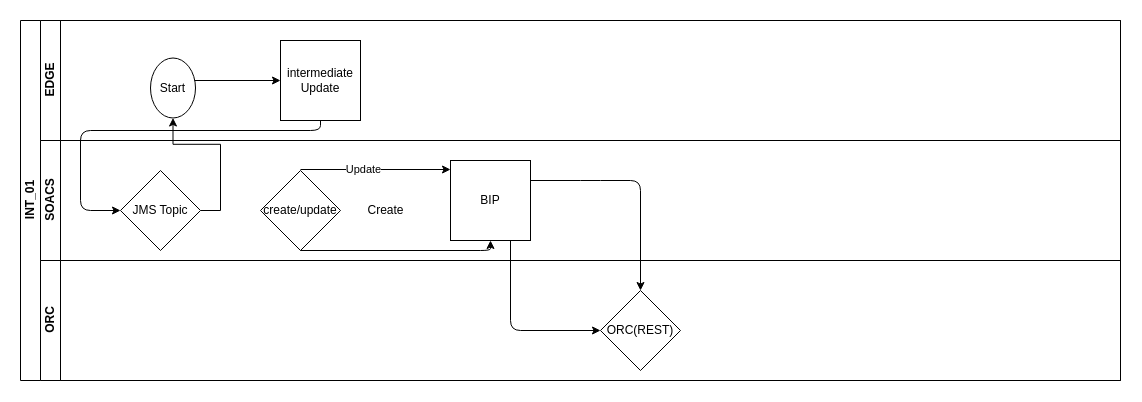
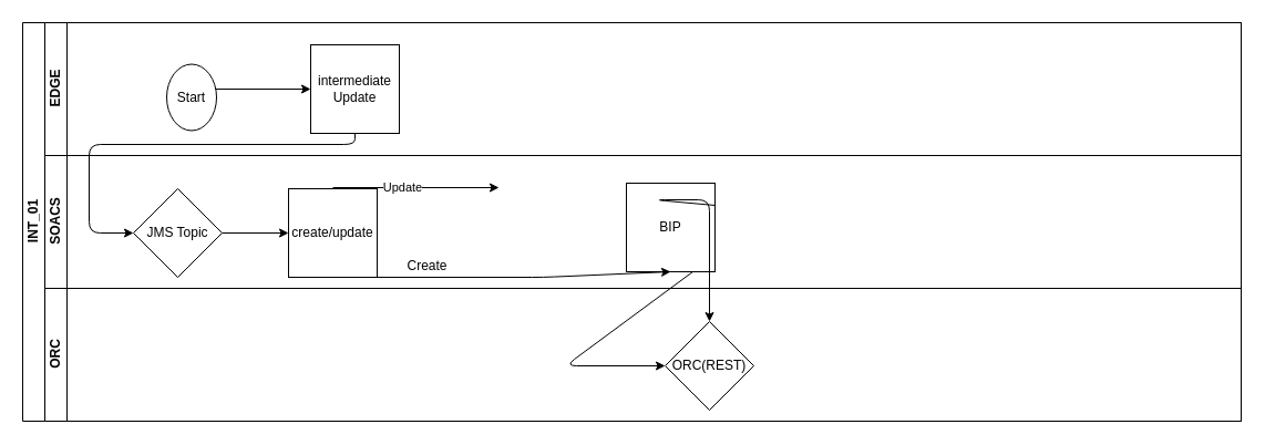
  <mxCell id="0" />
  <mxCell id="1" parent="0" />
  <mxCell id="2" value="INT_01" style="swimlane;html=1;childLayout=stackLayout;resizeParent=1;resizeParentMax=0;horizontal=0;startSize=20;horizontalStack=0;" vertex="1" parent="1"><mxGeometry x="20" y="20" width="1100" height="360" as="geometry" /></mxCell>
  <mxCell id="3" value="EDGE" style="swimlane;html=1;startSize=20;horizontal=0;" vertex="1" parent="2"><mxGeometry x="20" width="1080" height="120" as="geometry" /></mxCell>
  <mxCell id="4" value="" style="endArrow=classic;html=1;entryX=0;entryY=0.5;entryDx=0;entryDy=0;" edge="1" parent="3" target="6"><mxGeometry width="50" height="50" relative="1" as="geometry"><mxPoint x="150" y="60" as="sourcePoint" /><mxPoint x="200" y="10" as="targetPoint" /></mxGeometry></mxCell>
  <mxCell id="5" value="Start" style="ellipse;whiteSpace=wrap;html=1;aspect=fixed;" vertex="1" parent="3"><mxGeometry x="110" y="37.5" width="45" height="60" as="geometry" /></mxCell>
  <mxCell id="6" value="intermediate Update" style="whiteSpace=wrap;html=1;aspect=fixed;" vertex="1" parent="3"><mxGeometry x="240" y="20" width="80" height="80" as="geometry" /></mxCell>
  <mxCell id="7" value="" style="endArrow=classic;html=1;entryX=0;entryY=0.5;entryDx=0;entryDy=0;" edge="1" parent="3" target="13"><mxGeometry width="50" height="50" relative="1" as="geometry"><mxPoint x="280" y="100" as="sourcePoint" /><mxPoint x="330" y="50" as="targetPoint" /><Array as="points"><mxPoint x="280" y="110" /><mxPoint x="40" y="110" /><mxPoint x="40" y="190" /></Array></mxGeometry></mxCell>
  <mxCell id="8" value="SOACS" style="swimlane;html=1;startSize=20;horizontal=0;" vertex="1" parent="2"><mxGeometry x="20" y="120" width="1080" height="120" as="geometry" /></mxCell>
  <mxCell id="9" value="" style="endArrow=classic;html=1;" edge="1" parent="8"><mxGeometry width="50" height="50" relative="1" as="geometry"><mxPoint x="260" y="29" as="sourcePoint" /><mxPoint x="410" y="29" as="targetPoint" /></mxGeometry></mxCell>
  <mxCell id="10" value="Update&lt;br&gt;" style="edgeLabel;html=1;align=center;verticalAlign=middle;resizable=0;points=[];" vertex="1" connectable="0" parent="9"><mxGeometry x="-0.171" y="1" relative="1" as="geometry"><mxPoint as="offset" /></mxGeometry></mxCell>
- <mxCell id="11" style="edgeStyle=orthogonalEdgeStyle;rounded=0;orthogonalLoop=1;jettySize=auto;html=1;exitX=1;exitY=0.5;exitDx=0;exitDy=0;" edge="1" parent="8" source="13" target="5"><mxGeometry relative="1" as="geometry" /></mxCell>
- <mxCell id="12" value="BIP" style="whiteSpace=wrap;html=1;aspect=fixed;" vertex="1" parent="8"><mxGeometry x="410" y="20" width="80" height="80" as="geometry" /></mxCell>
+ <mxCell id="11" style="edgeStyle=orthogonalEdgeStyle;rounded=0;orthogonalLoop=1;jettySize=auto;html=1;exitX=1;exitY=0.5;exitDx=0;exitDy=0;entryX=0;entryY=0.5;entryDx=0;entryDy=0;" edge="1" parent="8" source="13" target="14"><mxGeometry relative="1" as="geometry" /></mxCell>
+ <mxCell id="12" value="BIP" style="whiteSpace=wrap;html=1;aspect=fixed;" vertex="1" parent="8"><mxGeometry x="525" y="25" width="80" height="80" as="geometry" /></mxCell>
  <mxCell id="13" value="JMS Topic" style="rhombus;whiteSpace=wrap;html=1;aspect=fixed;" vertex="1" parent="8"><mxGeometry x="80" y="30" width="80" height="80" as="geometry" /></mxCell>
- <mxCell id="14" value="create/update" style="rhombus;whiteSpace=wrap;html=1;" vertex="1" parent="8"><mxGeometry x="220" y="30" width="80" height="80" as="geometry" /></mxCell>
+ <mxCell id="14" value="create/update" style="whiteSpace=wrap;html=1;rounded=0;" vertex="1" parent="8"><mxGeometry x="220" y="30" width="80" height="80" as="geometry" /></mxCell>
  <mxCell id="15" value="" style="endArrow=classic;html=1;entryX=0.5;entryY=1;entryDx=0;entryDy=0;" edge="1" parent="8" target="12"><mxGeometry width="50" height="50" relative="1" as="geometry"><mxPoint x="260" y="110" as="sourcePoint" /><mxPoint x="310" y="60" as="targetPoint" /><Array as="points"><mxPoint x="450" y="110" /></Array></mxGeometry></mxCell>
- <mxCell id="16" value="Create" style="text;html=1;align=center;verticalAlign=middle;resizable=0;points=[];autosize=1;" vertex="1" parent="8"><mxGeometry x="320" y="60" width="50" height="20" as="geometry" /></mxCell>
+ <mxCell id="16" value="Create" style="text;html=1;align=center;verticalAlign=middle;resizable=0;points=[];autosize=1;" vertex="1" parent="8"><mxGeometry x="320" y="90" width="50" height="20" as="geometry" /></mxCell>
  <mxCell id="17" value="ORC" style="swimlane;html=1;startSize=20;horizontal=0;" vertex="1" parent="2"><mxGeometry x="20" y="240" width="1080" height="120" as="geometry" /></mxCell>
  <mxCell id="18" value="ORC(REST)" style="rhombus;whiteSpace=wrap;html=1;aspect=fixed;" vertex="1" parent="17"><mxGeometry x="560" y="30" width="80" height="80" as="geometry" /></mxCell>
  <mxCell id="19" value="" style="endArrow=classic;html=1;entryX=0;entryY=0.5;entryDx=0;entryDy=0;exitX=0.75;exitY=1;exitDx=0;exitDy=0;" edge="1" parent="2" source="12" target="18"><mxGeometry width="50" height="50" relative="1" as="geometry"><mxPoint x="473.5" y="237" as="sourcePoint" /><mxPoint x="540" y="150" as="targetPoint" /><Array as="points"><mxPoint x="490" y="310" /></Array></mxGeometry></mxCell>
  <mxCell id="20" value="" style="endArrow=classic;html=1;entryX=0.5;entryY=0;entryDx=0;entryDy=0;exitX=1;exitY=0.25;exitDx=0;exitDy=0;" edge="1" parent="2" source="12" target="18"><mxGeometry width="50" height="50" relative="1" as="geometry"><mxPoint x="520" y="160" as="sourcePoint" /><mxPoint x="540" y="110" as="targetPoint" /><Array as="points"><mxPoint x="570" y="160" /><mxPoint x="620" y="160" /></Array></mxGeometry></mxCell>
